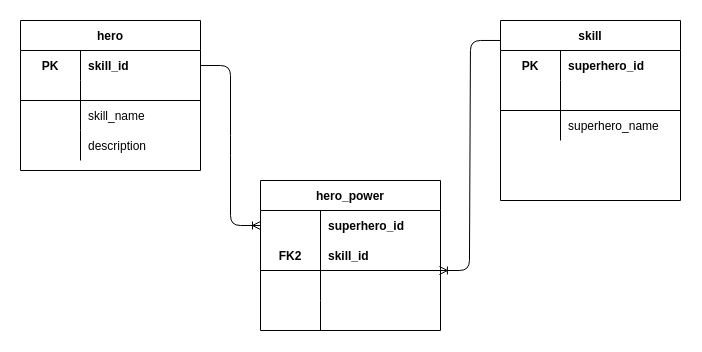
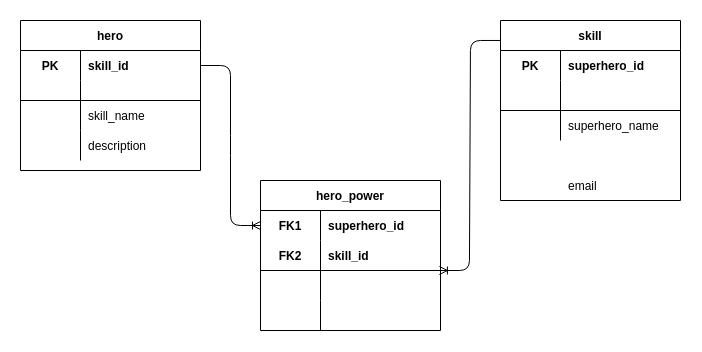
  <mxCell id="0" />
  <mxCell id="1" parent="0" />
  <mxCell id="2" value="hero_power" style="shape=table;startSize=30;container=1;collapsible=1;childLayout=tableLayout;fixedRows=1;rowLines=0;fontStyle=1;align=center;resizeLast=1;" vertex="1" parent="1"><mxGeometry x="260" y="180" width="180" height="150" as="geometry" /></mxCell>
  <mxCell id="3" value="" style="shape=partialRectangle;collapsible=0;dropTarget=0;pointerEvents=0;fillColor=none;top=0;left=0;bottom=0;right=0;points=[[0,0.5],[1,0.5]];portConstraint=eastwest;" vertex="1" parent="2"><mxGeometry y="30" width="180" height="30" as="geometry" /></mxCell>
+ <mxCell id="4" value="FK1" style="shape=partialRectangle;connectable=0;fillColor=none;top=0;left=0;bottom=0;right=0;fontStyle=1;overflow=hidden;" vertex="1" parent="3"><mxGeometry width="60" height="30" as="geometry" /></mxCell>
  <mxCell id="5" value="superhero_id" style="shape=partialRectangle;connectable=0;fillColor=none;top=0;left=0;bottom=0;right=0;align=left;spacingLeft=6;fontStyle=1;overflow=hidden;" vertex="1" parent="3"><mxGeometry x="60" width="120" height="30" as="geometry" /></mxCell>
  <mxCell id="6" value="" style="shape=partialRectangle;collapsible=0;dropTarget=0;pointerEvents=0;fillColor=none;top=0;left=0;bottom=1;right=0;points=[[0,0.5],[1,0.5]];portConstraint=eastwest;" vertex="1" parent="2"><mxGeometry y="60" width="180" height="30" as="geometry" /></mxCell>
  <mxCell id="7" value="FK2" style="shape=partialRectangle;connectable=0;fillColor=none;top=0;left=0;bottom=0;right=0;fontStyle=1;overflow=hidden;" vertex="1" parent="6"><mxGeometry width="60" height="30" as="geometry" /></mxCell>
  <mxCell id="8" value="skill_id" style="shape=partialRectangle;connectable=0;fillColor=none;top=0;left=0;bottom=0;right=0;align=left;spacingLeft=6;fontStyle=1;overflow=hidden;" vertex="1" parent="6"><mxGeometry x="60" width="120" height="30" as="geometry" /></mxCell>
  <mxCell id="9" value="" style="shape=partialRectangle;collapsible=0;dropTarget=0;pointerEvents=0;fillColor=none;top=0;left=0;bottom=0;right=0;points=[[0,0.5],[1,0.5]];portConstraint=eastwest;" vertex="1" parent="2"><mxGeometry y="90" width="180" height="30" as="geometry" /></mxCell>
  <mxCell id="10" value="" style="shape=partialRectangle;connectable=0;fillColor=none;top=0;left=0;bottom=0;right=0;editable=1;overflow=hidden;" vertex="1" parent="9"><mxGeometry width="60" height="30" as="geometry" /></mxCell>
  <mxCell id="11" value="" style="shape=partialRectangle;connectable=0;fillColor=none;top=0;left=0;bottom=0;right=0;align=left;spacingLeft=6;overflow=hidden;" vertex="1" parent="9"><mxGeometry x="60" width="120" height="30" as="geometry" /></mxCell>
  <mxCell id="12" value="" style="shape=partialRectangle;collapsible=0;dropTarget=0;pointerEvents=0;fillColor=none;top=0;left=0;bottom=0;right=0;points=[[0,0.5],[1,0.5]];portConstraint=eastwest;" vertex="1" parent="2"><mxGeometry y="120" width="180" height="30" as="geometry" /></mxCell>
  <mxCell id="13" value="" style="shape=partialRectangle;connectable=0;fillColor=none;top=0;left=0;bottom=0;right=0;editable=1;overflow=hidden;" vertex="1" parent="12"><mxGeometry width="60" height="30" as="geometry" /></mxCell>
  <mxCell id="14" value="" style="shape=partialRectangle;connectable=0;fillColor=none;top=0;left=0;bottom=0;right=0;align=left;spacingLeft=6;overflow=hidden;" vertex="1" parent="12"><mxGeometry x="60" width="120" height="30" as="geometry" /></mxCell>
  <mxCell id="15" value="skill" style="shape=table;startSize=30;container=1;collapsible=1;childLayout=tableLayout;fixedRows=1;rowLines=0;fontStyle=1;align=center;resizeLast=1;" vertex="1" parent="1"><mxGeometry x="500" y="20" width="180" height="180" as="geometry" /></mxCell>
  <mxCell id="16" value="" style="shape=partialRectangle;collapsible=0;dropTarget=0;pointerEvents=0;fillColor=none;top=0;left=0;bottom=0;right=0;points=[[0,0.5],[1,0.5]];portConstraint=eastwest;" vertex="1" parent="15"><mxGeometry y="30" width="180" height="30" as="geometry" /></mxCell>
  <mxCell id="17" value="PK" style="shape=partialRectangle;connectable=0;fillColor=none;top=0;left=0;bottom=0;right=0;fontStyle=1;overflow=hidden;" vertex="1" parent="16"><mxGeometry width="60" height="30" as="geometry" /></mxCell>
  <mxCell id="18" value="superhero_id" style="shape=partialRectangle;connectable=0;fillColor=none;top=0;left=0;bottom=0;right=0;align=left;spacingLeft=6;fontStyle=1;overflow=hidden;" vertex="1" parent="16"><mxGeometry x="60" width="120" height="30" as="geometry" /></mxCell>
  <mxCell id="19" value="" style="shape=partialRectangle;collapsible=0;dropTarget=0;pointerEvents=0;fillColor=none;top=0;left=0;bottom=1;right=0;points=[[0,0.5],[1,0.5]];portConstraint=eastwest;" vertex="1" parent="15"><mxGeometry y="60" width="180" height="30" as="geometry" /></mxCell>
  <mxCell id="20" value="" style="shape=partialRectangle;connectable=0;fillColor=none;top=0;left=0;bottom=0;right=0;fontStyle=1;overflow=hidden;" vertex="1" parent="19"><mxGeometry width="60" height="30" as="geometry" /></mxCell>
  <mxCell id="21" value="" style="shape=partialRectangle;connectable=0;fillColor=none;top=0;left=0;bottom=0;right=0;align=left;spacingLeft=6;fontStyle=5;overflow=hidden;" vertex="1" parent="19"><mxGeometry x="60" width="120" height="30" as="geometry" /></mxCell>
  <mxCell id="22" value="" style="shape=partialRectangle;collapsible=0;dropTarget=0;pointerEvents=0;fillColor=none;top=0;left=0;bottom=0;right=0;points=[[0,0.5],[1,0.5]];portConstraint=eastwest;" vertex="1" parent="15"><mxGeometry y="90" width="180" height="30" as="geometry" /></mxCell>
  <mxCell id="23" value="" style="shape=partialRectangle;connectable=0;fillColor=none;top=0;left=0;bottom=0;right=0;editable=1;overflow=hidden;" vertex="1" parent="22"><mxGeometry width="60" height="30" as="geometry" /></mxCell>
  <mxCell id="24" value="superhero_name" style="shape=partialRectangle;connectable=0;fillColor=none;top=0;left=0;bottom=0;right=0;align=left;spacingLeft=6;overflow=hidden;" vertex="1" parent="22"><mxGeometry x="60" width="120" height="30" as="geometry" /></mxCell>
  <mxCell id="25" value="" style="shape=partialRectangle;collapsible=0;dropTarget=0;pointerEvents=0;fillColor=none;top=0;left=0;bottom=0;right=0;points=[[0,0.5],[1,0.5]];portConstraint=eastwest;" vertex="1" parent="15"><mxGeometry y="120" width="180" height="30" as="geometry" /></mxCell>
  <mxCell id="26" value="" style="shape=partialRectangle;connectable=0;fillColor=none;top=0;left=0;bottom=0;right=0;editable=1;overflow=hidden;" vertex="1" parent="25"><mxGeometry width="60" height="30" as="geometry" /></mxCell>
  <mxCell id="27" value="hero" style="shape=table;startSize=30;container=1;collapsible=1;childLayout=tableLayout;fixedRows=1;rowLines=0;fontStyle=1;align=center;resizeLast=1;" vertex="1" parent="1"><mxGeometry x="20" y="20" width="180" height="150" as="geometry" /></mxCell>
  <mxCell id="28" value="" style="shape=partialRectangle;collapsible=0;dropTarget=0;pointerEvents=0;fillColor=none;top=0;left=0;bottom=0;right=0;points=[[0,0.5],[1,0.5]];portConstraint=eastwest;" vertex="1" parent="27"><mxGeometry y="30" width="180" height="30" as="geometry" /></mxCell>
  <mxCell id="29" value="PK" style="shape=partialRectangle;connectable=0;fillColor=none;top=0;left=0;bottom=0;right=0;fontStyle=1;overflow=hidden;" vertex="1" parent="28"><mxGeometry width="60" height="30" as="geometry" /></mxCell>
  <mxCell id="30" value="skill_id" style="shape=partialRectangle;connectable=0;fillColor=none;top=0;left=0;bottom=0;right=0;align=left;spacingLeft=6;fontStyle=1;overflow=hidden;" vertex="1" parent="28"><mxGeometry x="60" width="120" height="30" as="geometry" /></mxCell>
  <mxCell id="31" value="" style="shape=partialRectangle;collapsible=0;dropTarget=0;pointerEvents=0;fillColor=none;top=0;left=0;bottom=1;right=0;points=[[0,0.5],[1,0.5]];portConstraint=eastwest;" vertex="1" parent="27"><mxGeometry y="60" width="180" height="20" as="geometry" /></mxCell>
  <mxCell id="32" value="" style="shape=partialRectangle;connectable=0;fillColor=none;top=0;left=0;bottom=0;right=0;fontStyle=1;overflow=hidden;" vertex="1" parent="31"><mxGeometry width="60" height="20" as="geometry" /></mxCell>
  <mxCell id="33" value="" style="shape=partialRectangle;connectable=0;fillColor=none;top=0;left=0;bottom=0;right=0;align=left;spacingLeft=6;fontStyle=1;overflow=hidden;" vertex="1" parent="31"><mxGeometry x="60" width="120" height="20" as="geometry" /></mxCell>
  <mxCell id="34" value="" style="shape=partialRectangle;collapsible=0;dropTarget=0;pointerEvents=0;fillColor=none;top=0;left=0;bottom=0;right=0;points=[[0,0.5],[1,0.5]];portConstraint=eastwest;" vertex="1" parent="27"><mxGeometry y="80" width="180" height="30" as="geometry" /></mxCell>
  <mxCell id="35" value="" style="shape=partialRectangle;connectable=0;fillColor=none;top=0;left=0;bottom=0;right=0;editable=1;overflow=hidden;" vertex="1" parent="34"><mxGeometry width="60" height="30" as="geometry" /></mxCell>
  <mxCell id="36" value="skill_name" style="shape=partialRectangle;connectable=0;fillColor=none;top=0;left=0;bottom=0;right=0;align=left;spacingLeft=6;overflow=hidden;" vertex="1" parent="34"><mxGeometry x="60" width="120" height="30" as="geometry" /></mxCell>
  <mxCell id="37" value="" style="shape=partialRectangle;collapsible=0;dropTarget=0;pointerEvents=0;fillColor=none;top=0;left=0;bottom=0;right=0;points=[[0,0.5],[1,0.5]];portConstraint=eastwest;" vertex="1" parent="27"><mxGeometry y="110" width="180" height="30" as="geometry" /></mxCell>
  <mxCell id="38" value="" style="shape=partialRectangle;connectable=0;fillColor=none;top=0;left=0;bottom=0;right=0;editable=1;overflow=hidden;" vertex="1" parent="37"><mxGeometry width="60" height="30" as="geometry" /></mxCell>
  <mxCell id="39" value="description" style="shape=partialRectangle;connectable=0;fillColor=none;top=0;left=0;bottom=0;right=0;align=left;spacingLeft=6;overflow=hidden;" vertex="1" parent="37"><mxGeometry x="60" width="120" height="30" as="geometry" /></mxCell>
+ <mxCell id="40" value="email" style="shape=partialRectangle;connectable=0;fillColor=none;top=0;left=0;bottom=0;right=0;align=left;spacingLeft=6;overflow=hidden;" vertex="1" parent="1"><mxGeometry x="560" y="170" width="120" height="30" as="geometry" /></mxCell>
  <mxCell id="41" value="" style="edgeStyle=entityRelationEdgeStyle;fontSize=12;html=1;endArrow=ERoneToMany;entryX=0.994;entryY=0;entryDx=0;entryDy=0;entryPerimeter=0;exitX=0;exitY=0.111;exitDx=0;exitDy=0;exitPerimeter=0;" edge="1" parent="1" source="15" target="9"><mxGeometry width="100" height="100" relative="1" as="geometry"><mxPoint x="350" y="260" as="sourcePoint" /><mxPoint x="450" y="160" as="targetPoint" /></mxGeometry></mxCell>
  <mxCell id="42" value="" style="edgeStyle=entityRelationEdgeStyle;fontSize=12;html=1;endArrow=ERoneToMany;exitX=1;exitY=0.5;exitDx=0;exitDy=0;entryX=0;entryY=0.5;entryDx=0;entryDy=0;" edge="1" parent="1" source="28" target="3"><mxGeometry width="100" height="100" relative="1" as="geometry"><mxPoint x="510" y="49.98" as="sourcePoint" /><mxPoint x="140" y="300" as="targetPoint" /></mxGeometry></mxCell>
